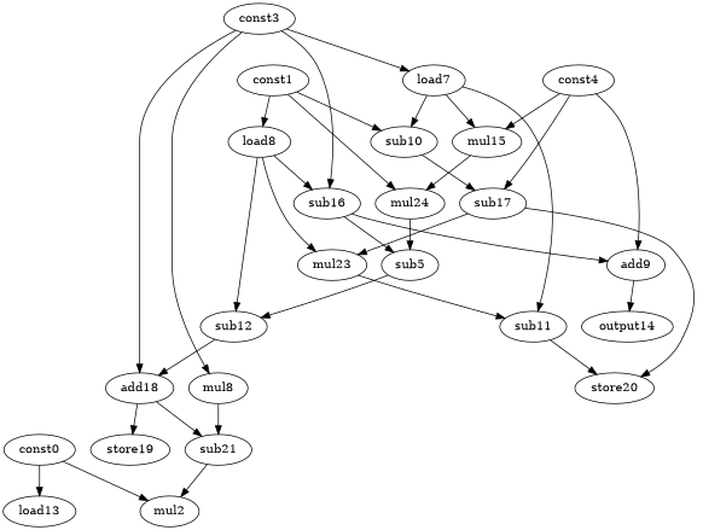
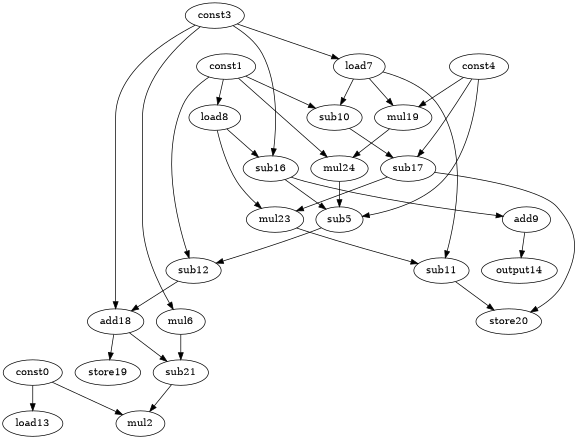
  digraph {
    node [opcode=sub]
    edge [operand=0]
    const0 [opcode=const]
    mul2 [opcode=mul]
    n3 [label=load13 opcode=output]
    const1 [opcode=const]
    load8 [opcode=load]
    sub10
    mul24 [opcode=mul]
    sub16
    sub12
    mul23 [opcode=mul]
    sub17
    sub5
    store19 [opcode=store]
    const3 [opcode=const]
-   mul6 [opcode=mul label=mul8]
+   mul6 [opcode=mul]
    load7 [opcode=load]
    add18 [opcode=add]
    sub21
-   mul15 [opcode=mul]
+   mul15 [opcode=mul label=mul19]
    sub11
    add9 [opcode=add]
    const4 [opcode=const]
    output14 [opcode=output]
    store20 [opcode=store]
    const0 -> mul2
    const0 -> n3
    const1 -> load8
    const1 -> sub10
    const1 -> mul24
    load8 -> sub16
-   load8 -> sub12
+   const1 -> sub12
    load8 -> mul23
    sub10 -> sub17
    mul24 -> sub5 [operand=1]
    sub16 -> sub5
    sub16 -> add9
    sub12 -> add18 [operand=1]
    mul23 -> sub11
    sub17 -> mul23 [operand=1]
    sub17 -> store20
    sub5 -> sub12 [operand=1]
    const3 -> sub16 [operand=1]
    const3 -> mul6
    const3 -> load7
    const3 -> add18
    mul6 -> sub21 [operand=1]
    load7 -> sub10 [operand=1]
    load7 -> mul15 [operand=1]
    load7 -> sub11 [operand=1]
    add18 -> store19 [operand=1]
    add18 -> sub21
    sub21 -> mul2 [operand=1]
    mul15 -> mul24 [operand=1]
    sub11 -> store20 [operand=1]
    add9 -> output14
    const4 -> sub17 [operand=1]
    const4 -> mul15
-   const4 -> add9 [operand=1]
+   const4 -> sub5 [operand=1]
  }
